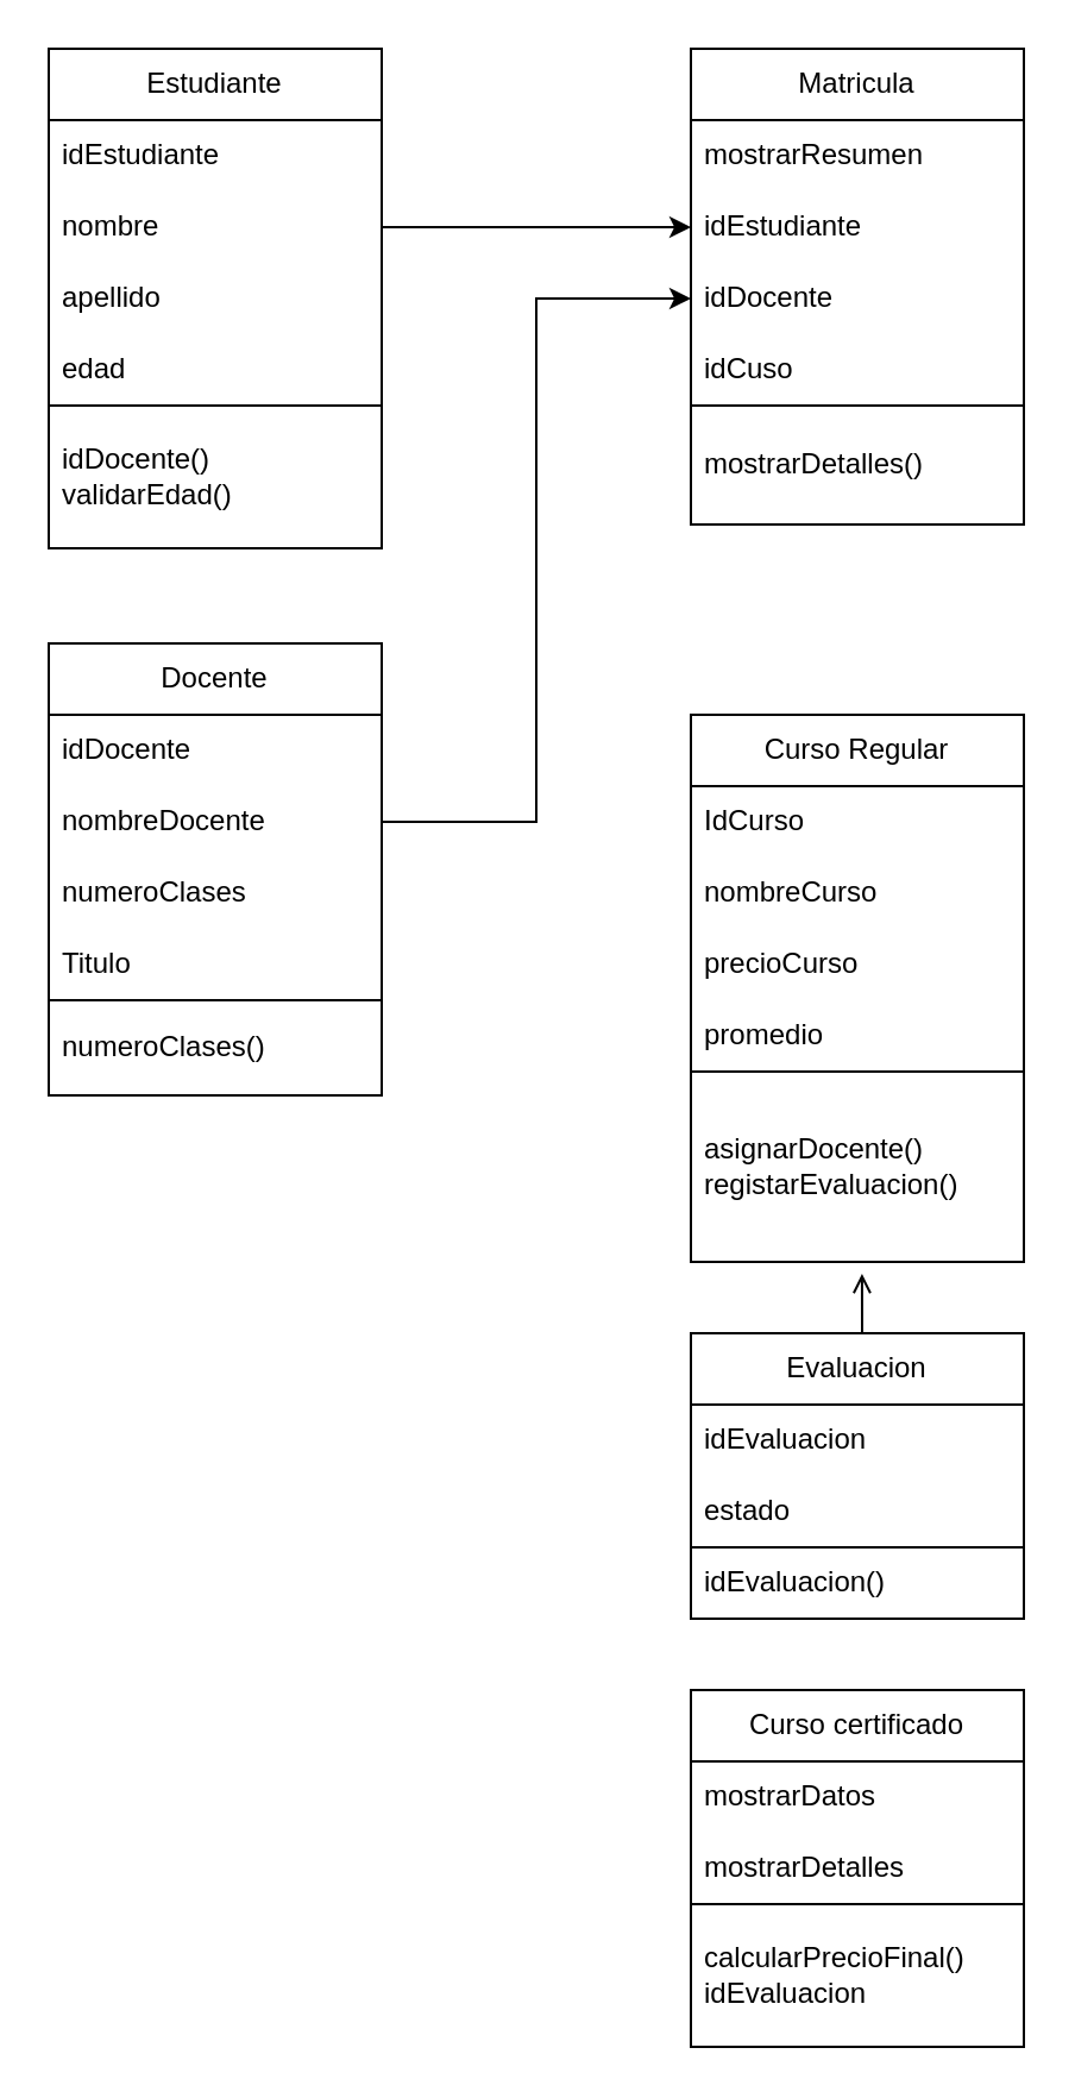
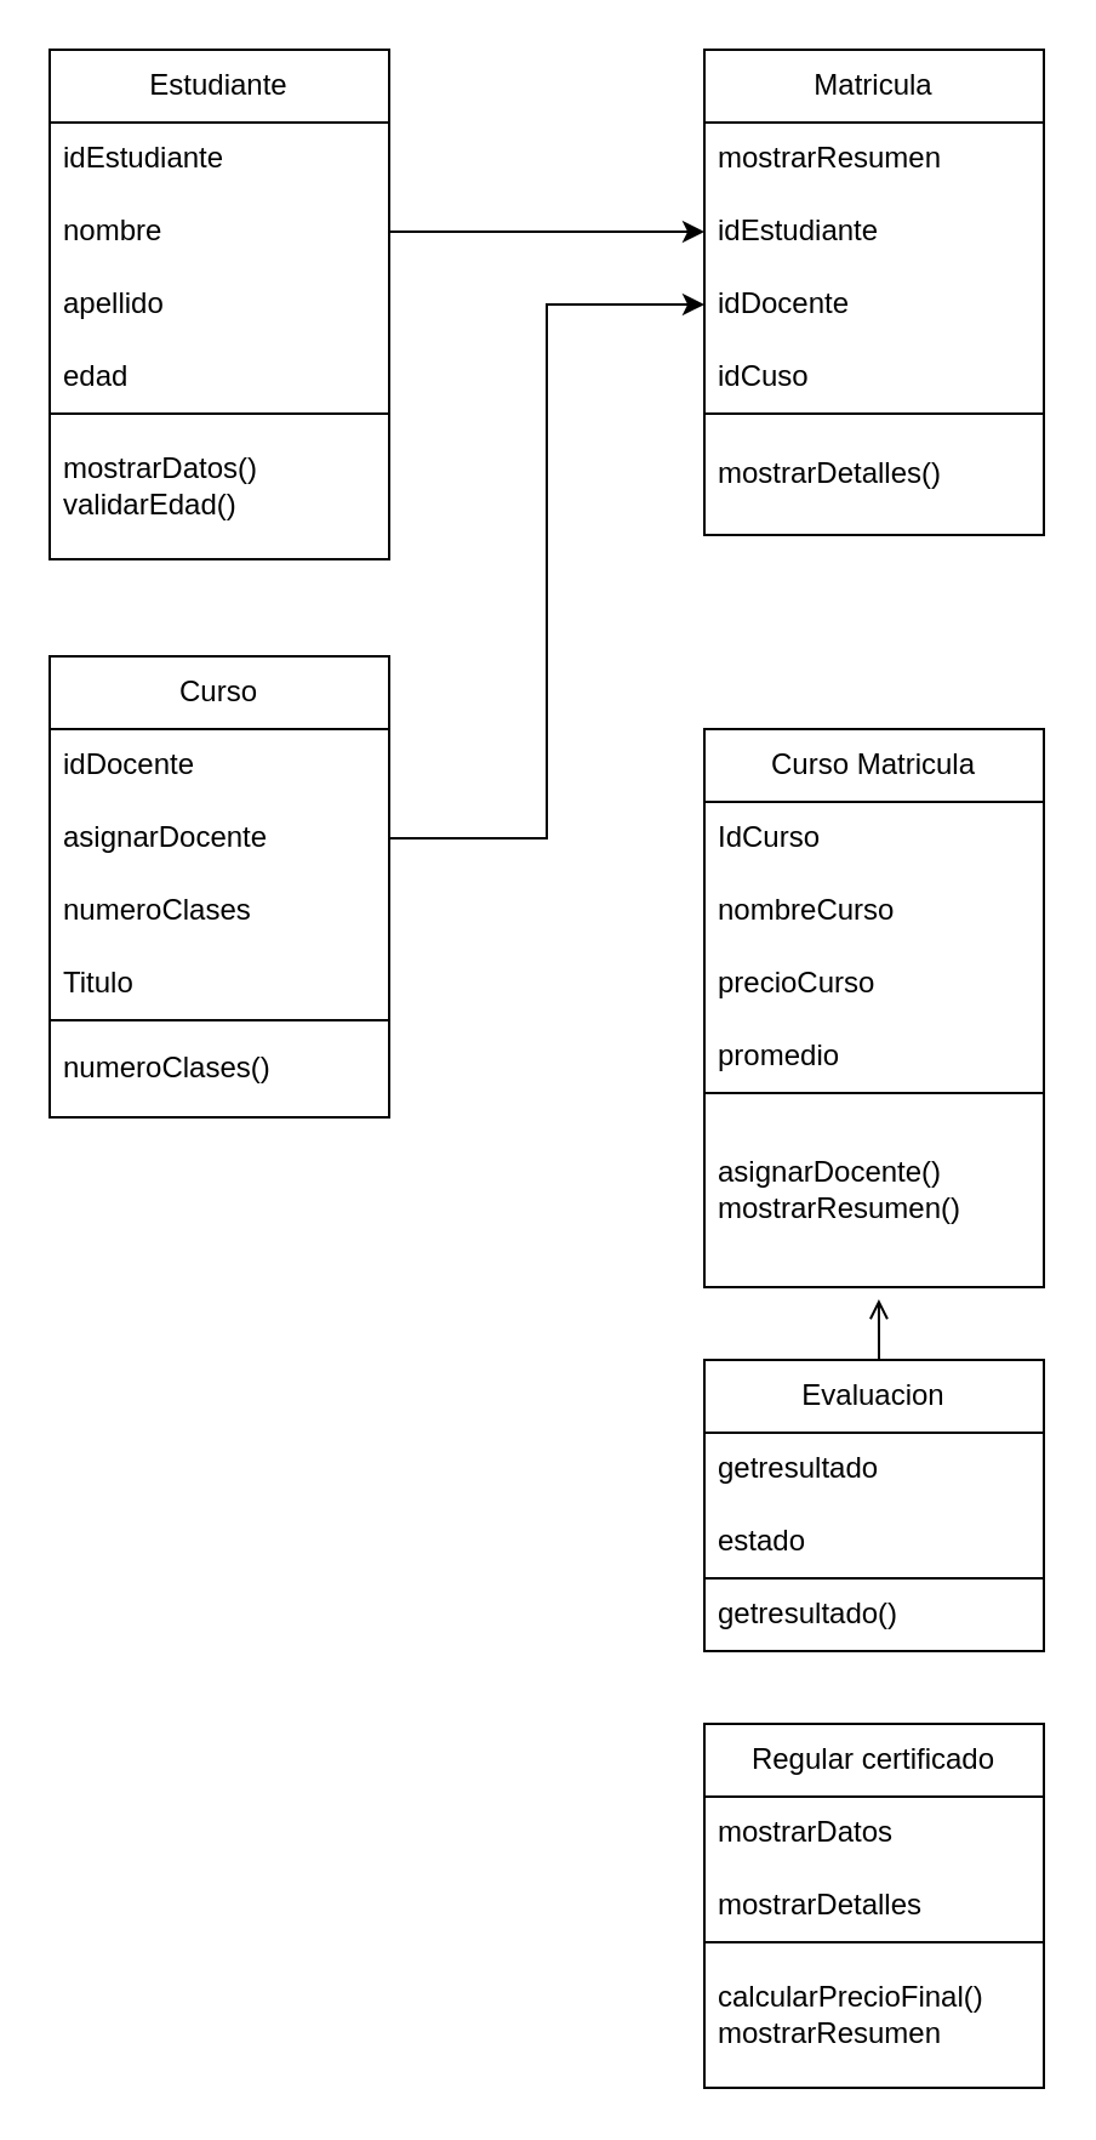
  <mxCell id="0" />
  <mxCell id="1" parent="0" />
  <mxCell id="2" value="Estudiante" style="swimlane;fontStyle=0;childLayout=stackLayout;horizontal=1;startSize=30;horizontalStack=0;resizeParent=1;resizeParentMax=0;resizeLast=0;collapsible=1;marginBottom=0;whiteSpace=wrap;html=1;" vertex="1" parent="1"><mxGeometry x="20" y="20" width="140" height="210" as="geometry" /></mxCell>
  <mxCell id="3" value="idEstudiante" style="text;strokeColor=none;fillColor=none;align=left;verticalAlign=middle;spacingLeft=4;spacingRight=4;overflow=hidden;points=[[0,0.5],[1,0.5]];portConstraint=eastwest;rotatable=0;whiteSpace=wrap;html=1;" vertex="1" parent="2"><mxGeometry y="30" width="140" height="30" as="geometry" /></mxCell>
  <mxCell id="4" value="nombre" style="text;strokeColor=none;fillColor=none;align=left;verticalAlign=middle;spacingLeft=4;spacingRight=4;overflow=hidden;points=[[0,0.5],[1,0.5]];portConstraint=eastwest;rotatable=0;whiteSpace=wrap;html=1;" vertex="1" parent="2"><mxGeometry y="60" width="140" height="30" as="geometry" /></mxCell>
  <mxCell id="5" value="apellido" style="text;strokeColor=none;fillColor=none;align=left;verticalAlign=middle;spacingLeft=4;spacingRight=4;overflow=hidden;points=[[0,0.5],[1,0.5]];portConstraint=eastwest;rotatable=0;whiteSpace=wrap;html=1;" vertex="1" parent="2"><mxGeometry y="90" width="140" height="30" as="geometry" /></mxCell>
  <mxCell id="6" value="edad" style="text;strokeColor=none;fillColor=none;align=left;verticalAlign=middle;spacingLeft=4;spacingRight=4;overflow=hidden;points=[[0,0.5],[1,0.5]];portConstraint=eastwest;rotatable=0;whiteSpace=wrap;html=1;" vertex="1" parent="2"><mxGeometry y="120" width="140" height="30" as="geometry" /></mxCell>
- <mxCell id="7" value="idDocente()&lt;div&gt;validarEdad()&lt;/div&gt;" style="text;strokeColor=default;fillColor=none;align=left;verticalAlign=middle;spacingLeft=4;spacingRight=4;overflow=hidden;points=[[0,0.5],[1,0.5]];portConstraint=eastwest;rotatable=0;whiteSpace=wrap;html=1;" vertex="1" parent="2"><mxGeometry y="150" width="140" height="60" as="geometry" /></mxCell>
- <mxCell id="8" value="Docente" style="swimlane;fontStyle=0;childLayout=stackLayout;horizontal=1;startSize=30;horizontalStack=0;resizeParent=1;resizeParentMax=0;resizeLast=0;collapsible=1;marginBottom=0;whiteSpace=wrap;html=1;" vertex="1" parent="1"><mxGeometry x="20" y="270" width="140" height="190" as="geometry" /></mxCell>
+ <mxCell id="7" value="mostrarDatos()&lt;div&gt;validarEdad()&lt;/div&gt;" style="text;strokeColor=default;fillColor=none;align=left;verticalAlign=middle;spacingLeft=4;spacingRight=4;overflow=hidden;points=[[0,0.5],[1,0.5]];portConstraint=eastwest;rotatable=0;whiteSpace=wrap;html=1;" vertex="1" parent="2"><mxGeometry y="150" width="140" height="60" as="geometry" /></mxCell>
+ <mxCell id="8" value="Curso" style="swimlane;fontStyle=0;childLayout=stackLayout;horizontal=1;startSize=30;horizontalStack=0;resizeParent=1;resizeParentMax=0;resizeLast=0;collapsible=1;marginBottom=0;whiteSpace=wrap;html=1;" vertex="1" parent="1"><mxGeometry x="20" y="270" width="140" height="190" as="geometry" /></mxCell>
  <mxCell id="9" value="idDocente" style="text;strokeColor=none;fillColor=none;align=left;verticalAlign=middle;spacingLeft=4;spacingRight=4;overflow=hidden;points=[[0,0.5],[1,0.5]];portConstraint=eastwest;rotatable=0;whiteSpace=wrap;html=1;" vertex="1" parent="8"><mxGeometry y="30" width="140" height="30" as="geometry" /></mxCell>
- <mxCell id="10" value="nombreDocente" style="text;strokeColor=none;fillColor=none;align=left;verticalAlign=middle;spacingLeft=4;spacingRight=4;overflow=hidden;points=[[0,0.5],[1,0.5]];portConstraint=eastwest;rotatable=0;whiteSpace=wrap;html=1;" vertex="1" parent="8"><mxGeometry y="60" width="140" height="30" as="geometry" /></mxCell>
+ <mxCell id="10" value="asignarDocente" style="text;strokeColor=none;fillColor=none;align=left;verticalAlign=middle;spacingLeft=4;spacingRight=4;overflow=hidden;points=[[0,0.5],[1,0.5]];portConstraint=eastwest;rotatable=0;whiteSpace=wrap;html=1;" vertex="1" parent="8"><mxGeometry y="60" width="140" height="30" as="geometry" /></mxCell>
  <mxCell id="11" value="numeroClases" style="text;strokeColor=none;fillColor=none;align=left;verticalAlign=middle;spacingLeft=4;spacingRight=4;overflow=hidden;points=[[0,0.5],[1,0.5]];portConstraint=eastwest;rotatable=0;whiteSpace=wrap;html=1;" vertex="1" parent="8"><mxGeometry y="90" width="140" height="30" as="geometry" /></mxCell>
  <mxCell id="12" value="Titulo" style="text;strokeColor=none;fillColor=none;align=left;verticalAlign=middle;spacingLeft=4;spacingRight=4;overflow=hidden;points=[[0,0.5],[1,0.5]];portConstraint=eastwest;rotatable=0;whiteSpace=wrap;html=1;" vertex="1" parent="8"><mxGeometry y="120" width="140" height="30" as="geometry" /></mxCell>
  <mxCell id="13" value="numeroClases()" style="text;strokeColor=default;fillColor=none;align=left;verticalAlign=middle;spacingLeft=4;spacingRight=4;overflow=hidden;points=[[0,0.5],[1,0.5]];portConstraint=eastwest;rotatable=0;whiteSpace=wrap;html=1;" vertex="1" parent="8"><mxGeometry y="150" width="140" height="40" as="geometry" /></mxCell>
- <mxCell id="14" value="Curso Regular" style="swimlane;fontStyle=0;childLayout=stackLayout;horizontal=1;startSize=30;horizontalStack=0;resizeParent=1;resizeParentMax=0;resizeLast=0;collapsible=1;marginBottom=0;whiteSpace=wrap;html=1;" vertex="1" parent="1"><mxGeometry x="290" y="300" width="140" height="230" as="geometry" /></mxCell>
+ <mxCell id="14" value="Curso Matricula" style="swimlane;fontStyle=0;childLayout=stackLayout;horizontal=1;startSize=30;horizontalStack=0;resizeParent=1;resizeParentMax=0;resizeLast=0;collapsible=1;marginBottom=0;whiteSpace=wrap;html=1;" vertex="1" parent="1"><mxGeometry x="290" y="300" width="140" height="230" as="geometry" /></mxCell>
  <mxCell id="15" value="IdCurso" style="text;strokeColor=none;fillColor=none;align=left;verticalAlign=middle;spacingLeft=4;spacingRight=4;overflow=hidden;points=[[0,0.5],[1,0.5]];portConstraint=eastwest;rotatable=0;whiteSpace=wrap;html=1;" vertex="1" parent="14"><mxGeometry y="30" width="140" height="30" as="geometry" /></mxCell>
  <mxCell id="16" value="nombreCurso" style="text;strokeColor=none;fillColor=none;align=left;verticalAlign=middle;spacingLeft=4;spacingRight=4;overflow=hidden;points=[[0,0.5],[1,0.5]];portConstraint=eastwest;rotatable=0;whiteSpace=wrap;html=1;" vertex="1" parent="14"><mxGeometry y="60" width="140" height="30" as="geometry" /></mxCell>
  <mxCell id="17" value="precioCurso" style="text;strokeColor=none;fillColor=none;align=left;verticalAlign=middle;spacingLeft=4;spacingRight=4;overflow=hidden;points=[[0,0.5],[1,0.5]];portConstraint=eastwest;rotatable=0;whiteSpace=wrap;html=1;" vertex="1" parent="14"><mxGeometry y="90" width="140" height="30" as="geometry" /></mxCell>
  <mxCell id="18" value="promedio" style="text;strokeColor=none;fillColor=none;align=left;verticalAlign=middle;spacingLeft=4;spacingRight=4;overflow=hidden;points=[[0,0.5],[1,0.5]];portConstraint=eastwest;rotatable=0;whiteSpace=wrap;html=1;" vertex="1" parent="14"><mxGeometry y="120" width="140" height="30" as="geometry" /></mxCell>
- <mxCell id="19" value="&lt;span style=&quot;background-color: transparent; color: light-dark(rgb(0, 0, 0), rgb(255, 255, 255));&quot;&gt;asignarDocente()&lt;/span&gt;&lt;div&gt;&lt;div&gt;registarEvaluacion()&lt;/div&gt;&lt;/div&gt;" style="text;strokeColor=default;fillColor=none;align=left;verticalAlign=middle;spacingLeft=4;spacingRight=4;overflow=hidden;points=[[0,0.5],[1,0.5]];portConstraint=eastwest;rotatable=0;whiteSpace=wrap;html=1;" vertex="1" parent="14"><mxGeometry y="150" width="140" height="80" as="geometry" /></mxCell>
- <mxCell id="20" value="Curso certificado" style="swimlane;fontStyle=0;childLayout=stackLayout;horizontal=1;startSize=30;horizontalStack=0;resizeParent=1;resizeParentMax=0;resizeLast=0;collapsible=1;marginBottom=0;whiteSpace=wrap;html=1;" vertex="1" parent="1"><mxGeometry x="290" y="710" width="140" height="150" as="geometry" /></mxCell>
+ <mxCell id="19" value="&lt;span style=&quot;background-color: transparent; color: light-dark(rgb(0, 0, 0), rgb(255, 255, 255));&quot;&gt;asignarDocente()&lt;/span&gt;&lt;div&gt;&lt;div&gt;mostrarResumen()&lt;/div&gt;&lt;/div&gt;" style="text;strokeColor=default;fillColor=none;align=left;verticalAlign=middle;spacingLeft=4;spacingRight=4;overflow=hidden;points=[[0,0.5],[1,0.5]];portConstraint=eastwest;rotatable=0;whiteSpace=wrap;html=1;" vertex="1" parent="14"><mxGeometry y="150" width="140" height="80" as="geometry" /></mxCell>
+ <mxCell id="20" value="Regular certificado" style="swimlane;fontStyle=0;childLayout=stackLayout;horizontal=1;startSize=30;horizontalStack=0;resizeParent=1;resizeParentMax=0;resizeLast=0;collapsible=1;marginBottom=0;whiteSpace=wrap;html=1;" vertex="1" parent="1"><mxGeometry x="290" y="710" width="140" height="150" as="geometry" /></mxCell>
  <mxCell id="21" value="mostrarDatos" style="text;strokeColor=none;fillColor=none;align=left;verticalAlign=middle;spacingLeft=4;spacingRight=4;overflow=hidden;points=[[0,0.5],[1,0.5]];portConstraint=eastwest;rotatable=0;whiteSpace=wrap;html=1;" vertex="1" parent="20"><mxGeometry y="30" width="140" height="30" as="geometry" /></mxCell>
  <mxCell id="22" value="mostrarDetalles" style="text;strokeColor=none;fillColor=none;align=left;verticalAlign=middle;spacingLeft=4;spacingRight=4;overflow=hidden;points=[[0,0.5],[1,0.5]];portConstraint=eastwest;rotatable=0;whiteSpace=wrap;html=1;" vertex="1" parent="20"><mxGeometry y="60" width="140" height="30" as="geometry" /></mxCell>
- <mxCell id="23" value="calcularPrecioFinal()&lt;div&gt;idEvaluacion&lt;/div&gt;" style="text;strokeColor=default;fillColor=none;align=left;verticalAlign=middle;spacingLeft=4;spacingRight=4;overflow=hidden;points=[[0,0.5],[1,0.5]];portConstraint=eastwest;rotatable=0;whiteSpace=wrap;html=1;" vertex="1" parent="20"><mxGeometry y="90" width="140" height="60" as="geometry" /></mxCell>
+ <mxCell id="23" value="calcularPrecioFinal()&lt;div&gt;mostrarResumen&lt;/div&gt;" style="text;strokeColor=default;fillColor=none;align=left;verticalAlign=middle;spacingLeft=4;spacingRight=4;overflow=hidden;points=[[0,0.5],[1,0.5]];portConstraint=eastwest;rotatable=0;whiteSpace=wrap;html=1;" vertex="1" parent="20"><mxGeometry y="90" width="140" height="60" as="geometry" /></mxCell>
  <mxCell id="24" value="Matricula" style="swimlane;fontStyle=0;childLayout=stackLayout;horizontal=1;startSize=30;horizontalStack=0;resizeParent=1;resizeParentMax=0;resizeLast=0;collapsible=1;marginBottom=0;whiteSpace=wrap;html=1;" vertex="1" parent="1"><mxGeometry x="290" y="20" width="140" height="200" as="geometry" /></mxCell>
  <mxCell id="25" value="mostrarResumen" style="text;strokeColor=none;fillColor=none;align=left;verticalAlign=middle;spacingLeft=4;spacingRight=4;overflow=hidden;points=[[0,0.5],[1,0.5]];portConstraint=eastwest;rotatable=0;whiteSpace=wrap;html=1;" vertex="1" parent="24"><mxGeometry y="30" width="140" height="30" as="geometry" /></mxCell>
  <mxCell id="26" value="idEstudiante" style="text;strokeColor=none;fillColor=none;align=left;verticalAlign=middle;spacingLeft=4;spacingRight=4;overflow=hidden;points=[[0,0.5],[1,0.5]];portConstraint=eastwest;rotatable=0;whiteSpace=wrap;html=1;" vertex="1" parent="24"><mxGeometry y="60" width="140" height="30" as="geometry" /></mxCell>
  <mxCell id="27" value="idDocente" style="text;strokeColor=none;fillColor=none;align=left;verticalAlign=middle;spacingLeft=4;spacingRight=4;overflow=hidden;points=[[0,0.5],[1,0.5]];portConstraint=eastwest;rotatable=0;whiteSpace=wrap;html=1;" vertex="1" parent="24"><mxGeometry y="90" width="140" height="30" as="geometry" /></mxCell>
  <mxCell id="28" value="idCuso" style="text;strokeColor=none;fillColor=none;align=left;verticalAlign=middle;spacingLeft=4;spacingRight=4;overflow=hidden;points=[[0,0.5],[1,0.5]];portConstraint=eastwest;rotatable=0;whiteSpace=wrap;html=1;" vertex="1" parent="24"><mxGeometry y="120" width="140" height="30" as="geometry" /></mxCell>
  <mxCell id="29" value="&lt;div&gt;mostrarDetalles()&lt;/div&gt;" style="text;strokeColor=default;fillColor=none;align=left;verticalAlign=middle;spacingLeft=4;spacingRight=4;overflow=hidden;points=[[0,0.5],[1,0.5]];portConstraint=eastwest;rotatable=0;whiteSpace=wrap;html=1;" vertex="1" parent="24"><mxGeometry y="150" width="140" height="50" as="geometry" /></mxCell>
  <mxCell id="30" style="edgeStyle=orthogonalEdgeStyle;rounded=0;orthogonalLoop=1;jettySize=auto;html=1;exitX=1;exitY=0.5;exitDx=0;exitDy=0;entryX=0;entryY=0.5;entryDx=0;entryDy=0;" edge="1" parent="1" source="10" target="27"><mxGeometry relative="1" as="geometry" /></mxCell>
  <mxCell id="31" style="edgeStyle=orthogonalEdgeStyle;rounded=0;orthogonalLoop=1;jettySize=auto;html=1;exitX=1;exitY=0.5;exitDx=0;exitDy=0;" edge="1" parent="1" source="4" target="26"><mxGeometry relative="1" as="geometry" /></mxCell>
  <mxCell id="32" value="Evaluacion" style="swimlane;fontStyle=0;childLayout=stackLayout;horizontal=1;startSize=30;horizontalStack=0;resizeParent=1;resizeParentMax=0;resizeLast=0;collapsible=1;marginBottom=0;whiteSpace=wrap;html=1;" vertex="1" parent="1"><mxGeometry x="290" y="560" width="140" height="120" as="geometry" /></mxCell>
- <mxCell id="33" value="idEvaluacion" style="text;strokeColor=none;fillColor=none;align=left;verticalAlign=middle;spacingLeft=4;spacingRight=4;overflow=hidden;points=[[0,0.5],[1,0.5]];portConstraint=eastwest;rotatable=0;whiteSpace=wrap;html=1;" vertex="1" parent="32"><mxGeometry y="30" width="140" height="30" as="geometry" /></mxCell>
+ <mxCell id="33" value="getresultado" style="text;strokeColor=none;fillColor=none;align=left;verticalAlign=middle;spacingLeft=4;spacingRight=4;overflow=hidden;points=[[0,0.5],[1,0.5]];portConstraint=eastwest;rotatable=0;whiteSpace=wrap;html=1;" vertex="1" parent="32"><mxGeometry y="30" width="140" height="30" as="geometry" /></mxCell>
  <mxCell id="34" value="estado" style="text;strokeColor=none;fillColor=none;align=left;verticalAlign=middle;spacingLeft=4;spacingRight=4;overflow=hidden;points=[[0,0.5],[1,0.5]];portConstraint=eastwest;rotatable=0;whiteSpace=wrap;html=1;" vertex="1" parent="32"><mxGeometry y="60" width="140" height="30" as="geometry" /></mxCell>
- <mxCell id="35" value="idEvaluacion()" style="text;strokeColor=default;fillColor=none;align=left;verticalAlign=middle;spacingLeft=4;spacingRight=4;overflow=hidden;points=[[0,0.5],[1,0.5]];portConstraint=eastwest;rotatable=0;whiteSpace=wrap;html=1;" vertex="1" parent="32"><mxGeometry y="90" width="140" height="30" as="geometry" /></mxCell>
+ <mxCell id="35" value="getresultado()" style="text;strokeColor=default;fillColor=none;align=left;verticalAlign=middle;spacingLeft=4;spacingRight=4;overflow=hidden;points=[[0,0.5],[1,0.5]];portConstraint=eastwest;rotatable=0;whiteSpace=wrap;html=1;" vertex="1" parent="32"><mxGeometry y="90" width="140" height="30" as="geometry" /></mxCell>
  <mxCell id="36" style="edgeStyle=orthogonalEdgeStyle;rounded=0;orthogonalLoop=1;jettySize=auto;html=1;exitX=0.5;exitY=0;exitDx=0;exitDy=0;entryX=0.514;entryY=1.063;entryDx=0;entryDy=0;entryPerimeter=0;endArrow=open;" edge="1" parent="1" source="32" target="19"><mxGeometry relative="1" as="geometry" /></mxCell>
